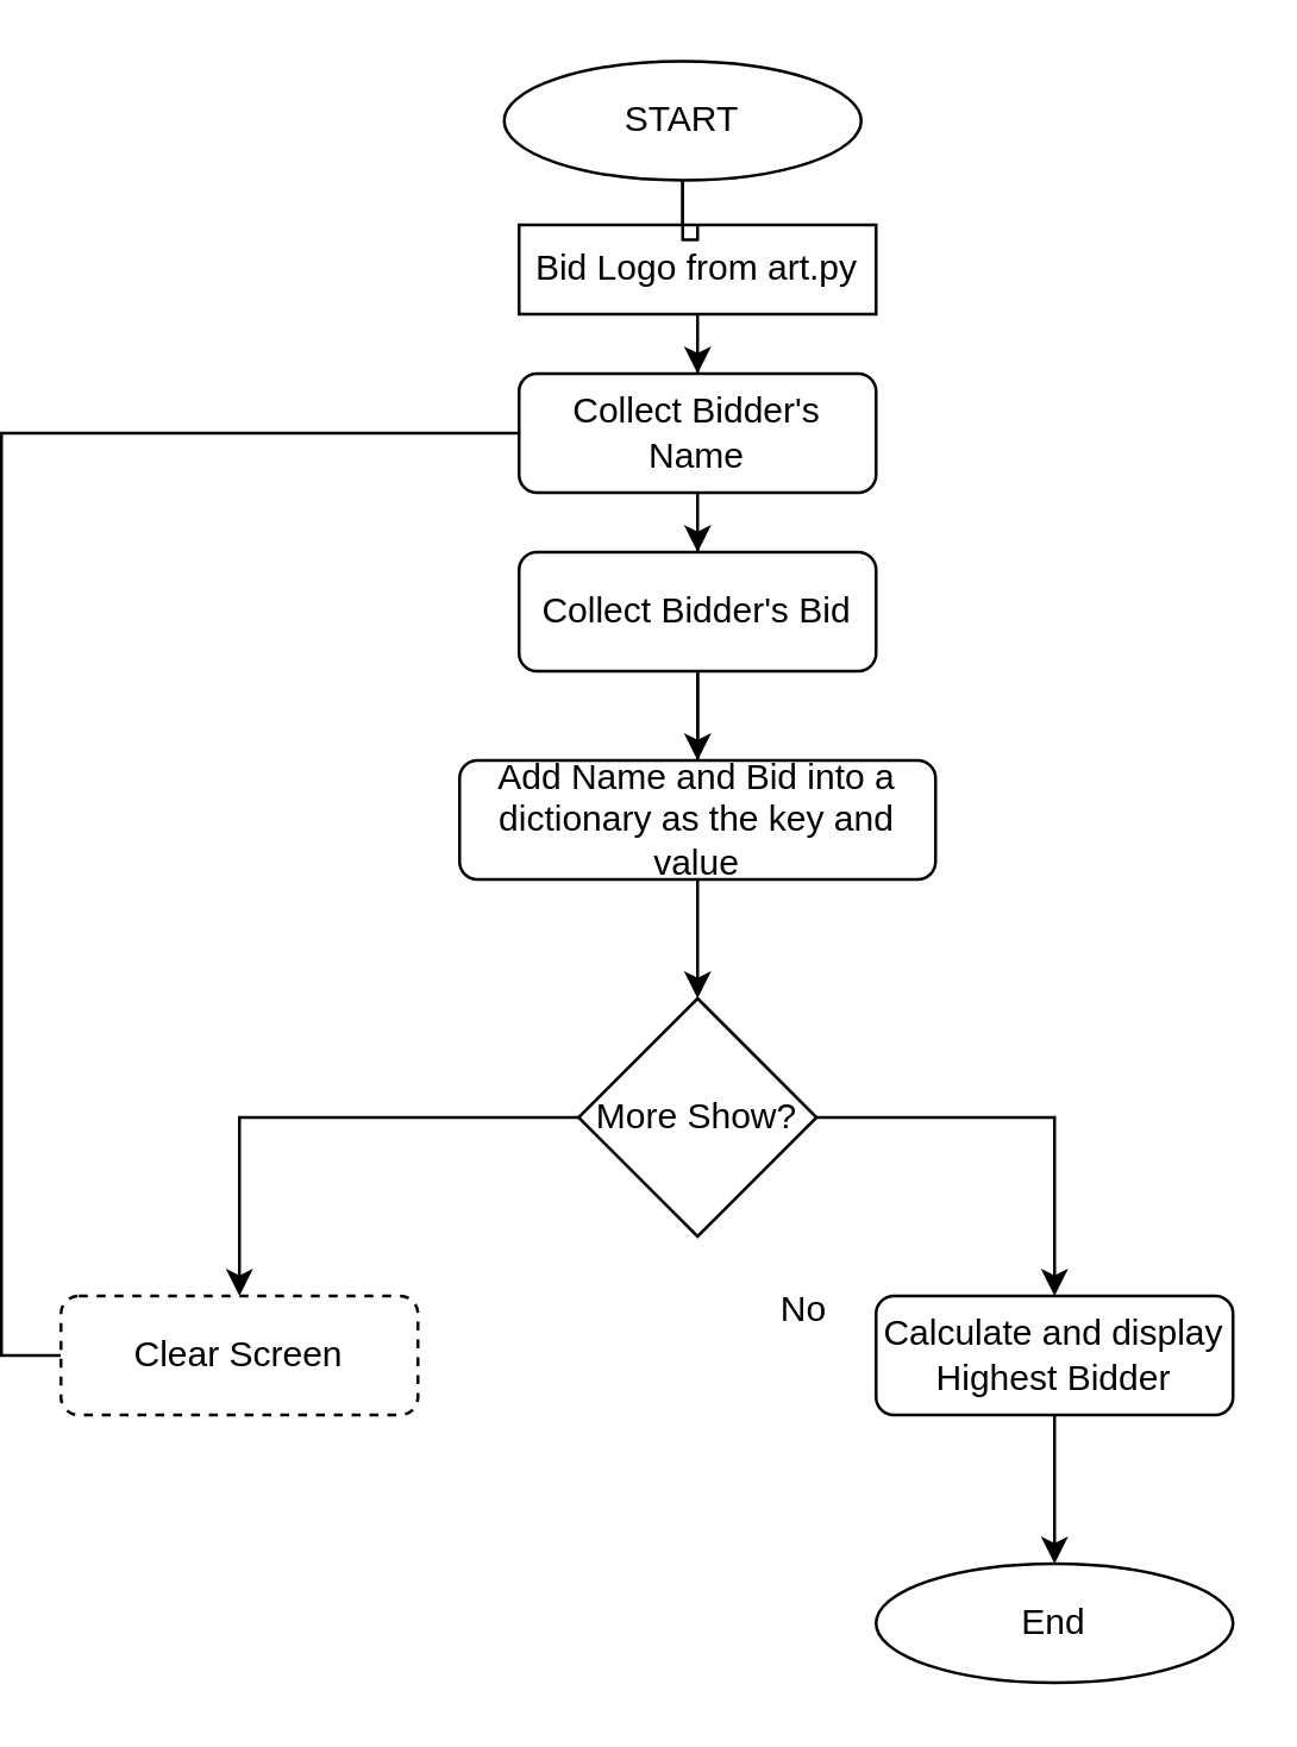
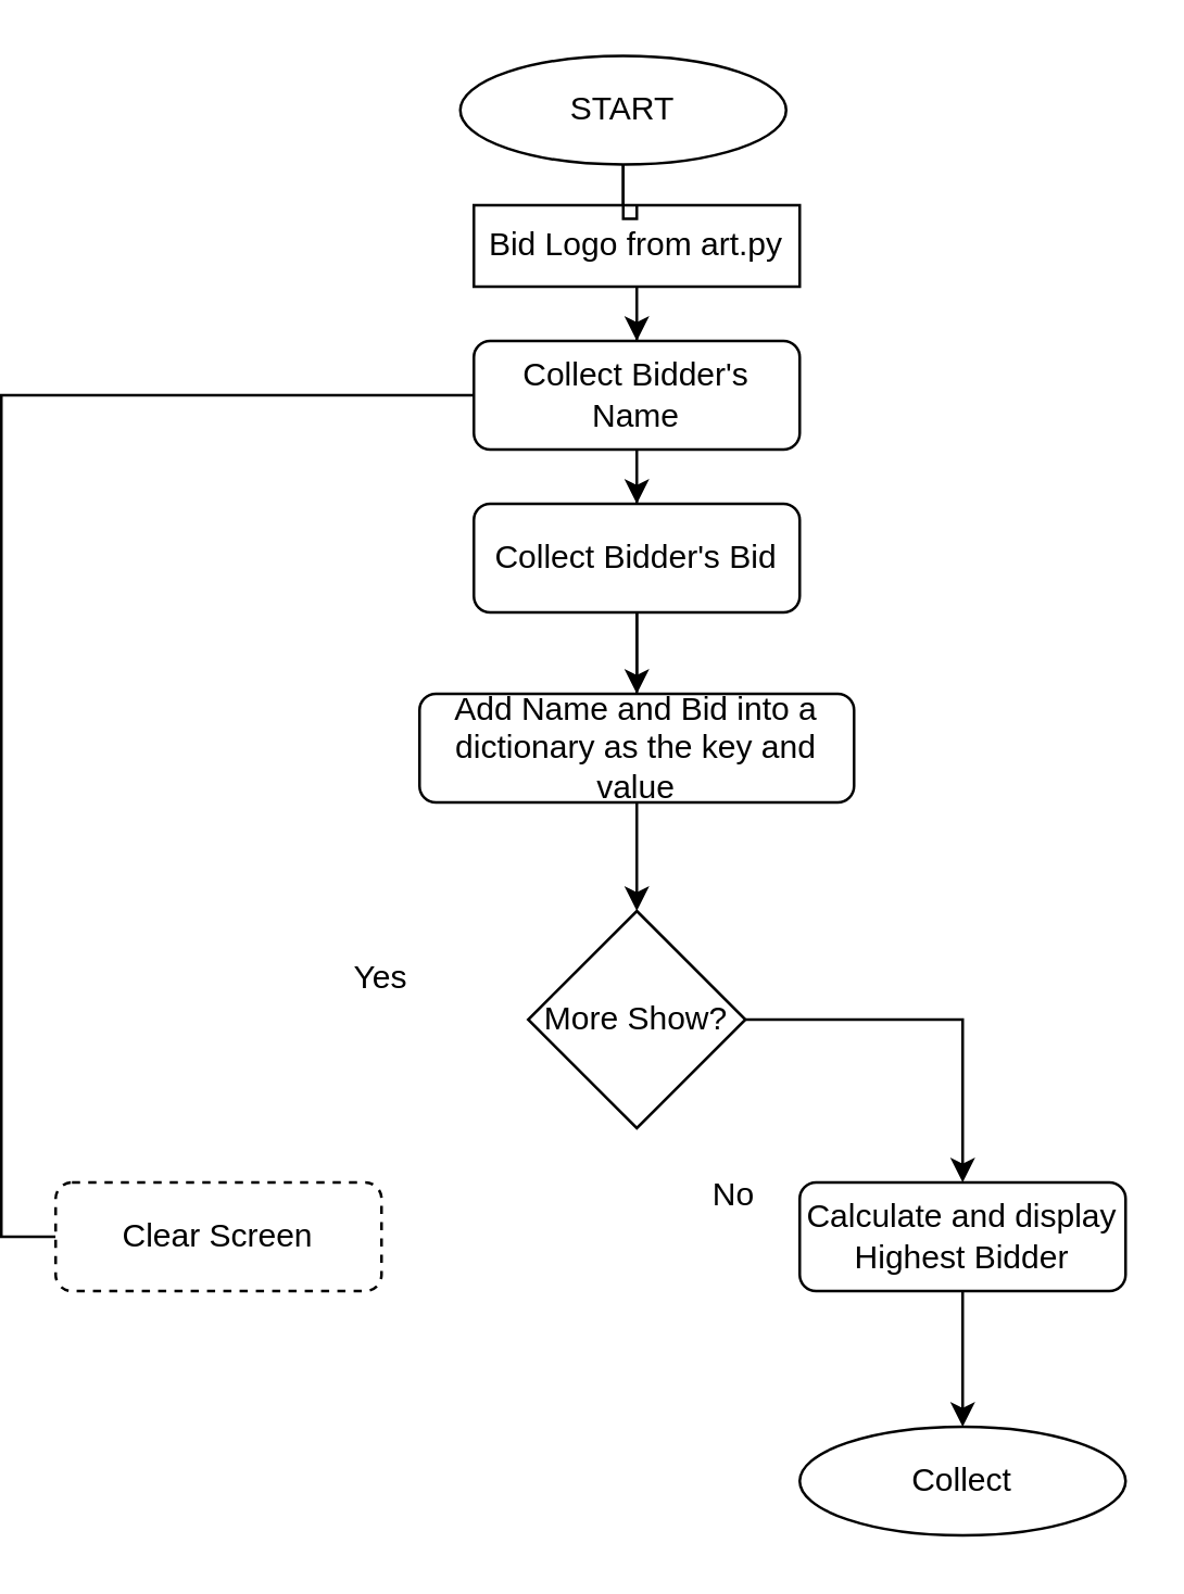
  <mxCell id="0" />
  <mxCell id="1" parent="0" />
  <mxCell id="2" value="" style="edgeStyle=orthogonalEdgeStyle;rounded=0;orthogonalLoop=1;jettySize=auto;html=1;" edge="1" parent="1" source="3" target="9"><mxGeometry relative="1" as="geometry" /></mxCell>
  <mxCell id="3" value="Collect Bidder's Name" style="rounded=1;whiteSpace=wrap;html=1;" vertex="1" parent="1"><mxGeometry x="174" y="125" width="120" height="40" as="geometry" /></mxCell>
  <mxCell id="4" value="" style="edgeStyle=orthogonalEdgeStyle;rounded=0;orthogonalLoop=1;jettySize=auto;html=1;startArrow=none;" edge="1" parent="1" source="20" target="3"><mxGeometry relative="1" as="geometry" /></mxCell>
  <mxCell id="5" value="" style="edgeStyle=orthogonalEdgeStyle;rounded=0;orthogonalLoop=1;jettySize=auto;html=1;" edge="1" parent="1" source="6" target="20"><mxGeometry relative="1" as="geometry" /></mxCell>
  <mxCell id="6" value="START" style="ellipse;whiteSpace=wrap;html=1;" vertex="1" parent="1"><mxGeometry x="169" y="20" width="120" height="40" as="geometry" /></mxCell>
  <mxCell id="7" value="" style="edgeStyle=orthogonalEdgeStyle;rounded=0;orthogonalLoop=1;jettySize=auto;html=1;startArrow=none;" edge="1" parent="1" source="22" target="12"><mxGeometry relative="1" as="geometry" /></mxCell>
  <mxCell id="8" value="" style="edgeStyle=orthogonalEdgeStyle;rounded=0;orthogonalLoop=1;jettySize=auto;html=1;" edge="1" parent="1" source="9" target="22"><mxGeometry relative="1" as="geometry" /></mxCell>
  <mxCell id="9" value="Collect Bidder's Bid" style="rounded=1;whiteSpace=wrap;html=1;" vertex="1" parent="1"><mxGeometry x="174" y="185" width="120" height="40" as="geometry" /></mxCell>
- <mxCell id="10" style="edgeStyle=orthogonalEdgeStyle;rounded=0;orthogonalLoop=1;jettySize=auto;html=1;entryX=0.5;entryY=0;entryDx=0;entryDy=0;" edge="1" parent="1" source="12" target="14"><mxGeometry relative="1" as="geometry" /></mxCell>
  <mxCell id="11" value="" style="edgeStyle=orthogonalEdgeStyle;rounded=0;orthogonalLoop=1;jettySize=auto;html=1;exitX=1;exitY=0.5;exitDx=0;exitDy=0;" edge="1" parent="1" source="12" target="17"><mxGeometry relative="1" as="geometry" /></mxCell>
  <mxCell id="12" value="More Show?" style="rhombus;whiteSpace=wrap;html=1;" vertex="1" parent="1"><mxGeometry x="194" y="335" width="80" height="80" as="geometry" /></mxCell>
  <mxCell id="13" style="edgeStyle=orthogonalEdgeStyle;rounded=0;orthogonalLoop=1;jettySize=auto;html=1;entryX=0;entryY=0.5;entryDx=0;entryDy=0;exitX=0;exitY=0.5;exitDx=0;exitDy=0;endArrow=none;" edge="1" parent="1" source="14" target="3"><mxGeometry relative="1" as="geometry" /></mxCell>
  <mxCell id="14" value="Clear Screen" style="rounded=1;whiteSpace=wrap;html=1;dashed=1;" vertex="1" parent="1"><mxGeometry x="20" y="435" width="120" height="40" as="geometry" /></mxCell>
+ <mxCell id="15" value="Yes" style="text;html=1;strokeColor=none;fillColor=none;align=center;verticalAlign=middle;whiteSpace=wrap;rounded=0;" vertex="1" parent="1"><mxGeometry x="110" y="345" width="60" height="30" as="geometry" /></mxCell>
  <mxCell id="16" value="" style="edgeStyle=orthogonalEdgeStyle;rounded=0;orthogonalLoop=1;jettySize=auto;html=1;" edge="1" parent="1" source="17" target="18"><mxGeometry relative="1" as="geometry" /></mxCell>
  <mxCell id="17" value="Calculate and display Highest Bidder" style="rounded=1;whiteSpace=wrap;html=1;" vertex="1" parent="1"><mxGeometry x="294" y="435" width="120" height="40" as="geometry" /></mxCell>
- <mxCell id="18" value="End" style="ellipse;whiteSpace=wrap;html=1;" vertex="1" parent="1"><mxGeometry x="294" y="525" width="120" height="40" as="geometry" /></mxCell>
+ <mxCell id="18" value="Collect" style="ellipse;whiteSpace=wrap;html=1;" vertex="1" parent="1"><mxGeometry x="294" y="525" width="120" height="40" as="geometry" /></mxCell>
  <mxCell id="19" value="No" style="text;html=1;strokeColor=none;fillColor=none;align=center;verticalAlign=middle;whiteSpace=wrap;rounded=0;" vertex="1" parent="1"><mxGeometry x="240" y="425" width="60" height="30" as="geometry" /></mxCell>
  <mxCell id="20" value="Bid Logo from art.py" style="whiteSpace=wrap;html=1;" vertex="1" parent="1"><mxGeometry x="174" y="75" width="120" height="30" as="geometry" /></mxCell>
  <mxCell id="21" value="" style="edgeStyle=orthogonalEdgeStyle;rounded=0;orthogonalLoop=1;jettySize=auto;html=1;endArrow=none;" edge="1" parent="1" source="6" target="20"><mxGeometry relative="1" as="geometry"><mxPoint x="234" y="35" as="sourcePoint" /><mxPoint x="234" y="105" as="targetPoint" /></mxGeometry></mxCell>
  <mxCell id="22" value="Add Name and Bid into a dictionary as the key and value" style="rounded=1;whiteSpace=wrap;html=1;" vertex="1" parent="1"><mxGeometry x="154" y="255" width="160" height="40" as="geometry" /></mxCell>
  <mxCell id="23" value="" style="edgeStyle=orthogonalEdgeStyle;rounded=0;orthogonalLoop=1;jettySize=auto;html=1;endArrow=none;" edge="1" parent="1" source="9" target="22"><mxGeometry relative="1" as="geometry"><mxPoint x="234" y="235" as="sourcePoint" /><mxPoint x="234" y="335" as="targetPoint" /></mxGeometry></mxCell>
